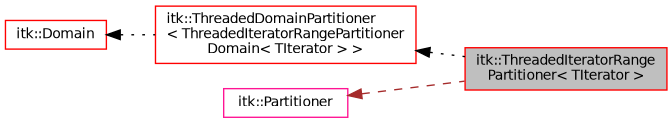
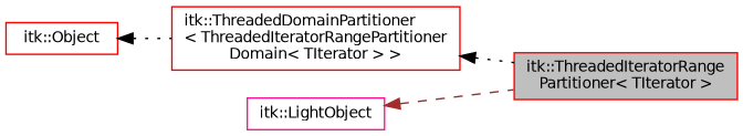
  digraph {
    rankdir=LR
    node [color=red fillcolor=white fontname=Helvetica fontsize=10 shape=record style=filled]
    edge [color=black dir=back fontname=Helvetica fontsize=10 labelfontname=Helvetica labelfontsize=10 style=dotted]
    n1 [fillcolor=grey75 fontcolor=black height=0.2 label="itk::ThreadedIteratorRange\lPartitioner\< TIterator \>" width=0.4]
    n2 [height=0.2 label="itk::ThreadedDomainPartitioner\l\< ThreadedIteratorRangePartitioner\lDomain\< TIterator \> \>" width=0.4]
-   n3 [height=0.2 label="itk::Domain" width=0.4]
-   n4 [color=deeppink height=0.2 label="itk::Partitioner" width=0.4]
+   n3 [height=0.2 label="itk::Object" width=0.4]
+   n4 [color=deeppink height=0.2 label="itk::LightObject" width=0.4]
    n2 -> n1
    n3 -> n2
    n4 -> n1 [color=brown style=dashed]
  }
